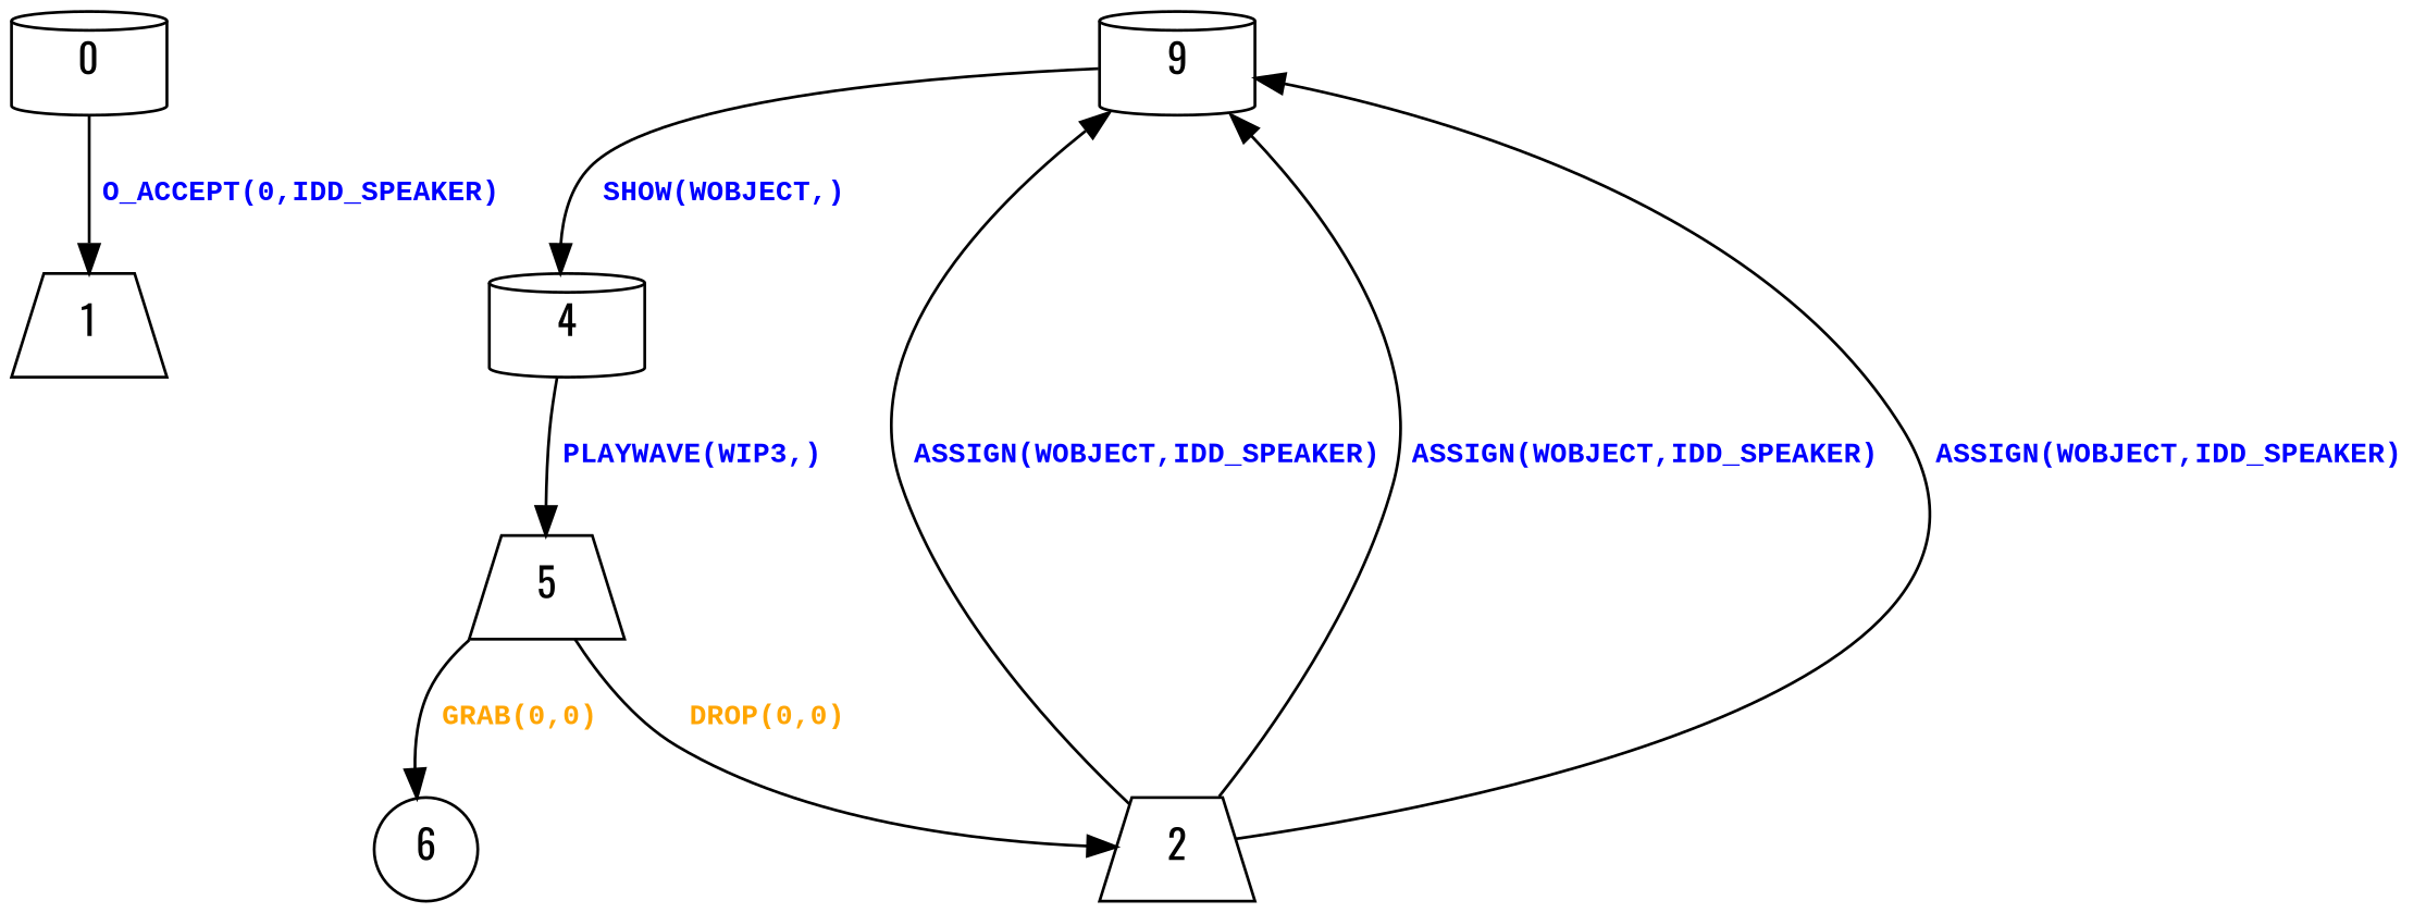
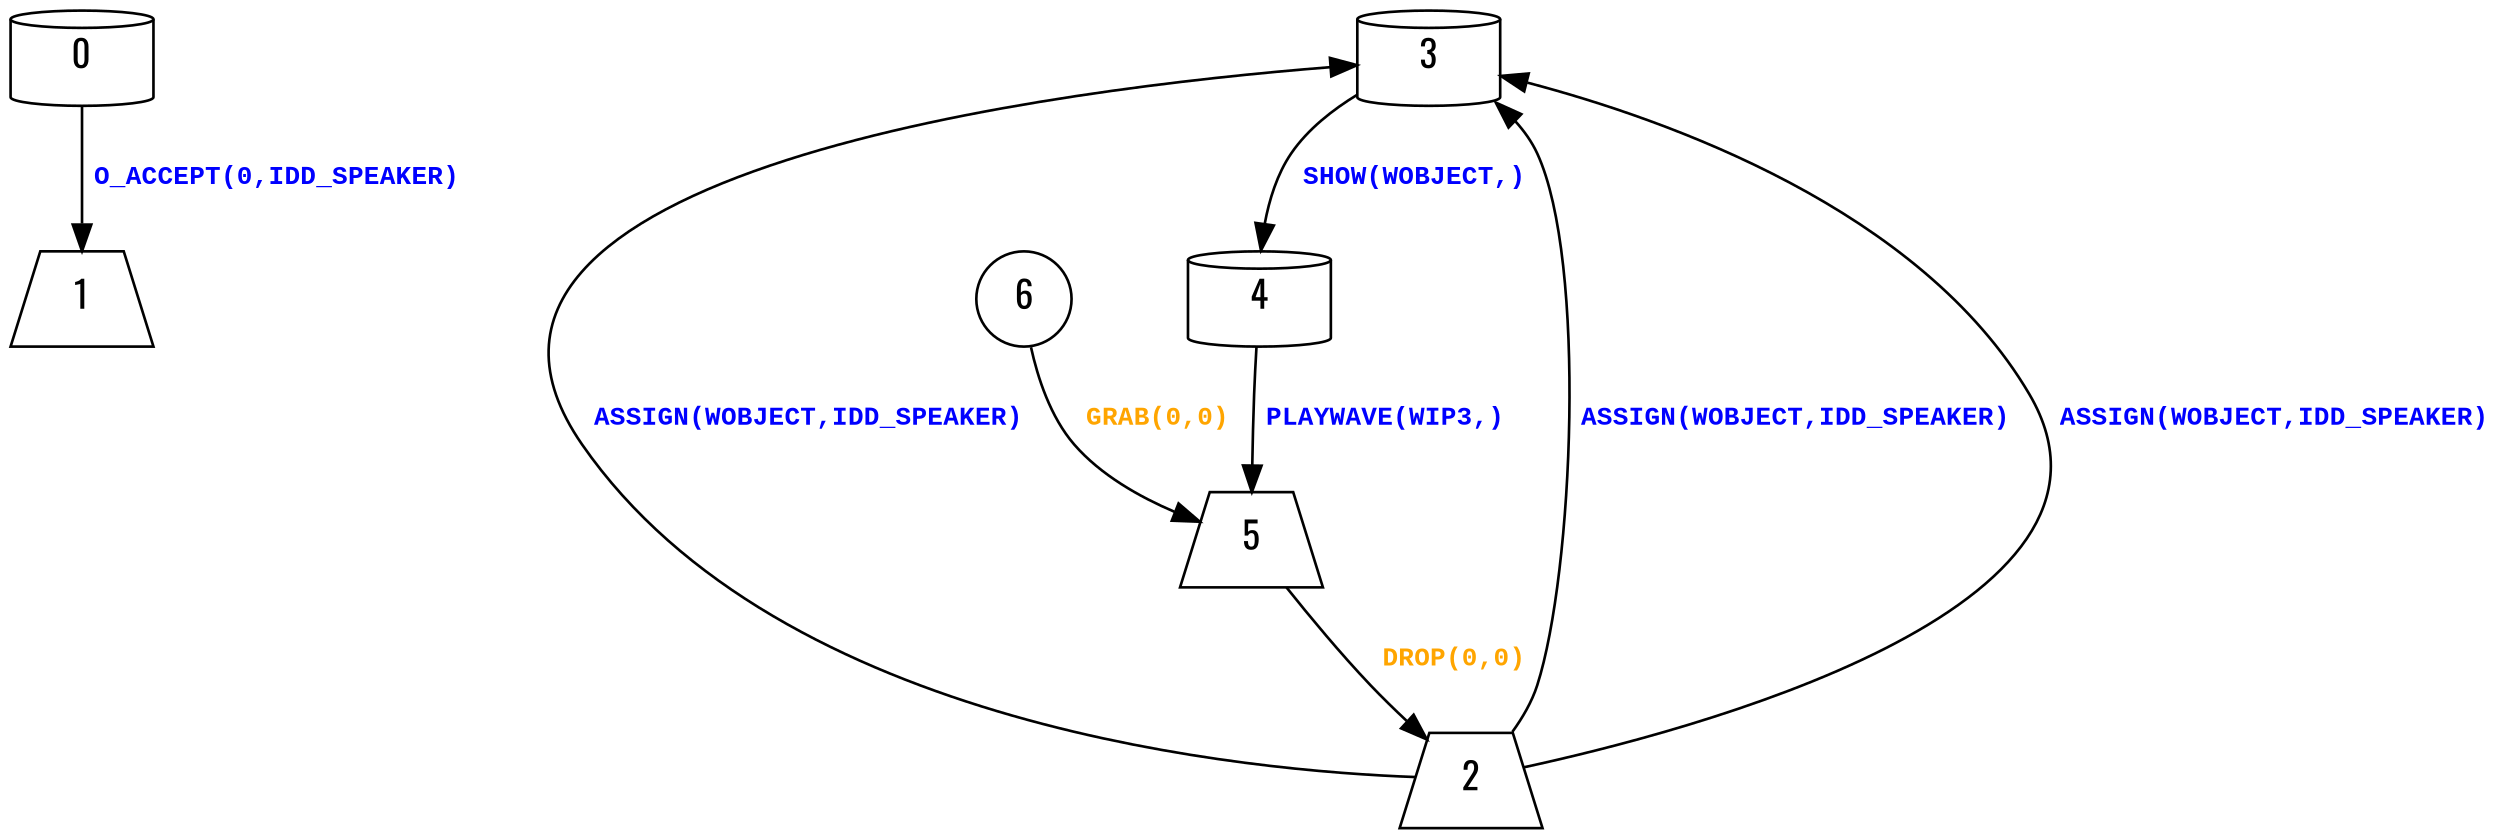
  digraph {
    fontname=Oswald
    node [fontname=Oswald shape=cylinder]
    edge [fontcolor=blue fontname=Oswald]
    0
    1 [shape=trapezium]
-   3 [label=9]
+   3
    2 [shape=trapezium]
    4
    5 [shape=trapezium]
    6 [shape=circle]
    0 -> 1 [label=< <table border="0"><tr><td><font face="Courier New" point-size="10"><b>O_ACCEPT(0,IDD_SPEAKER)<br align="left"/></b></font></td></tr> </table>>]
    3 -> 4 [label=< <table border="0"><tr><td><font face="Courier New" point-size="10"><b>SHOW(WOBJECT,)<br align="left"/></b></font></td></tr> </table>>]
    2 -> 3 [label=< <table border="0"><tr><td><font face="Courier New" point-size="10"><b>ASSIGN(WOBJECT,IDD_SPEAKER)<br align="left"/></b></font></td></tr> </table>>]
    2 -> 3 [label=< <table border="0"><tr><td><font face="Courier New" point-size="10"><b>ASSIGN(WOBJECT,IDD_SPEAKER)<br align="left"/></b></font></td></tr> </table>>]
    2 -> 3 [label=< <table border="0"><tr><td><font face="Courier New" point-size="10"><b>ASSIGN(WOBJECT,IDD_SPEAKER)<br align="left"/></b></font></td></tr> </table>>]
    4 -> 5 [label=< <table border="0"><tr><td><font face="Courier New" point-size="10"><b>PLAYWAVE(WIP3,)<br align="left"/></b></font></td></tr> </table>>]
    5 -> 2 [fontcolor=orange label=< <table border="0"><tr><td><font face="Courier New" point-size="10"><b>DROP(0,0)<br align="left"/></b></font></td></tr> </table>>]
-   5 -> 6 [fontcolor=orange label=< <table border="0"><tr><td><font face="Courier New" point-size="10"><b>GRAB(0,0)<br align="left"/></b></font></td></tr> </table>>]
+   6 -> 5 [fontcolor=orange label=< <table border="0"><tr><td><font face="Courier New" point-size="10"><b>GRAB(0,0)<br align="left"/></b></font></td></tr> </table>>]
  }
